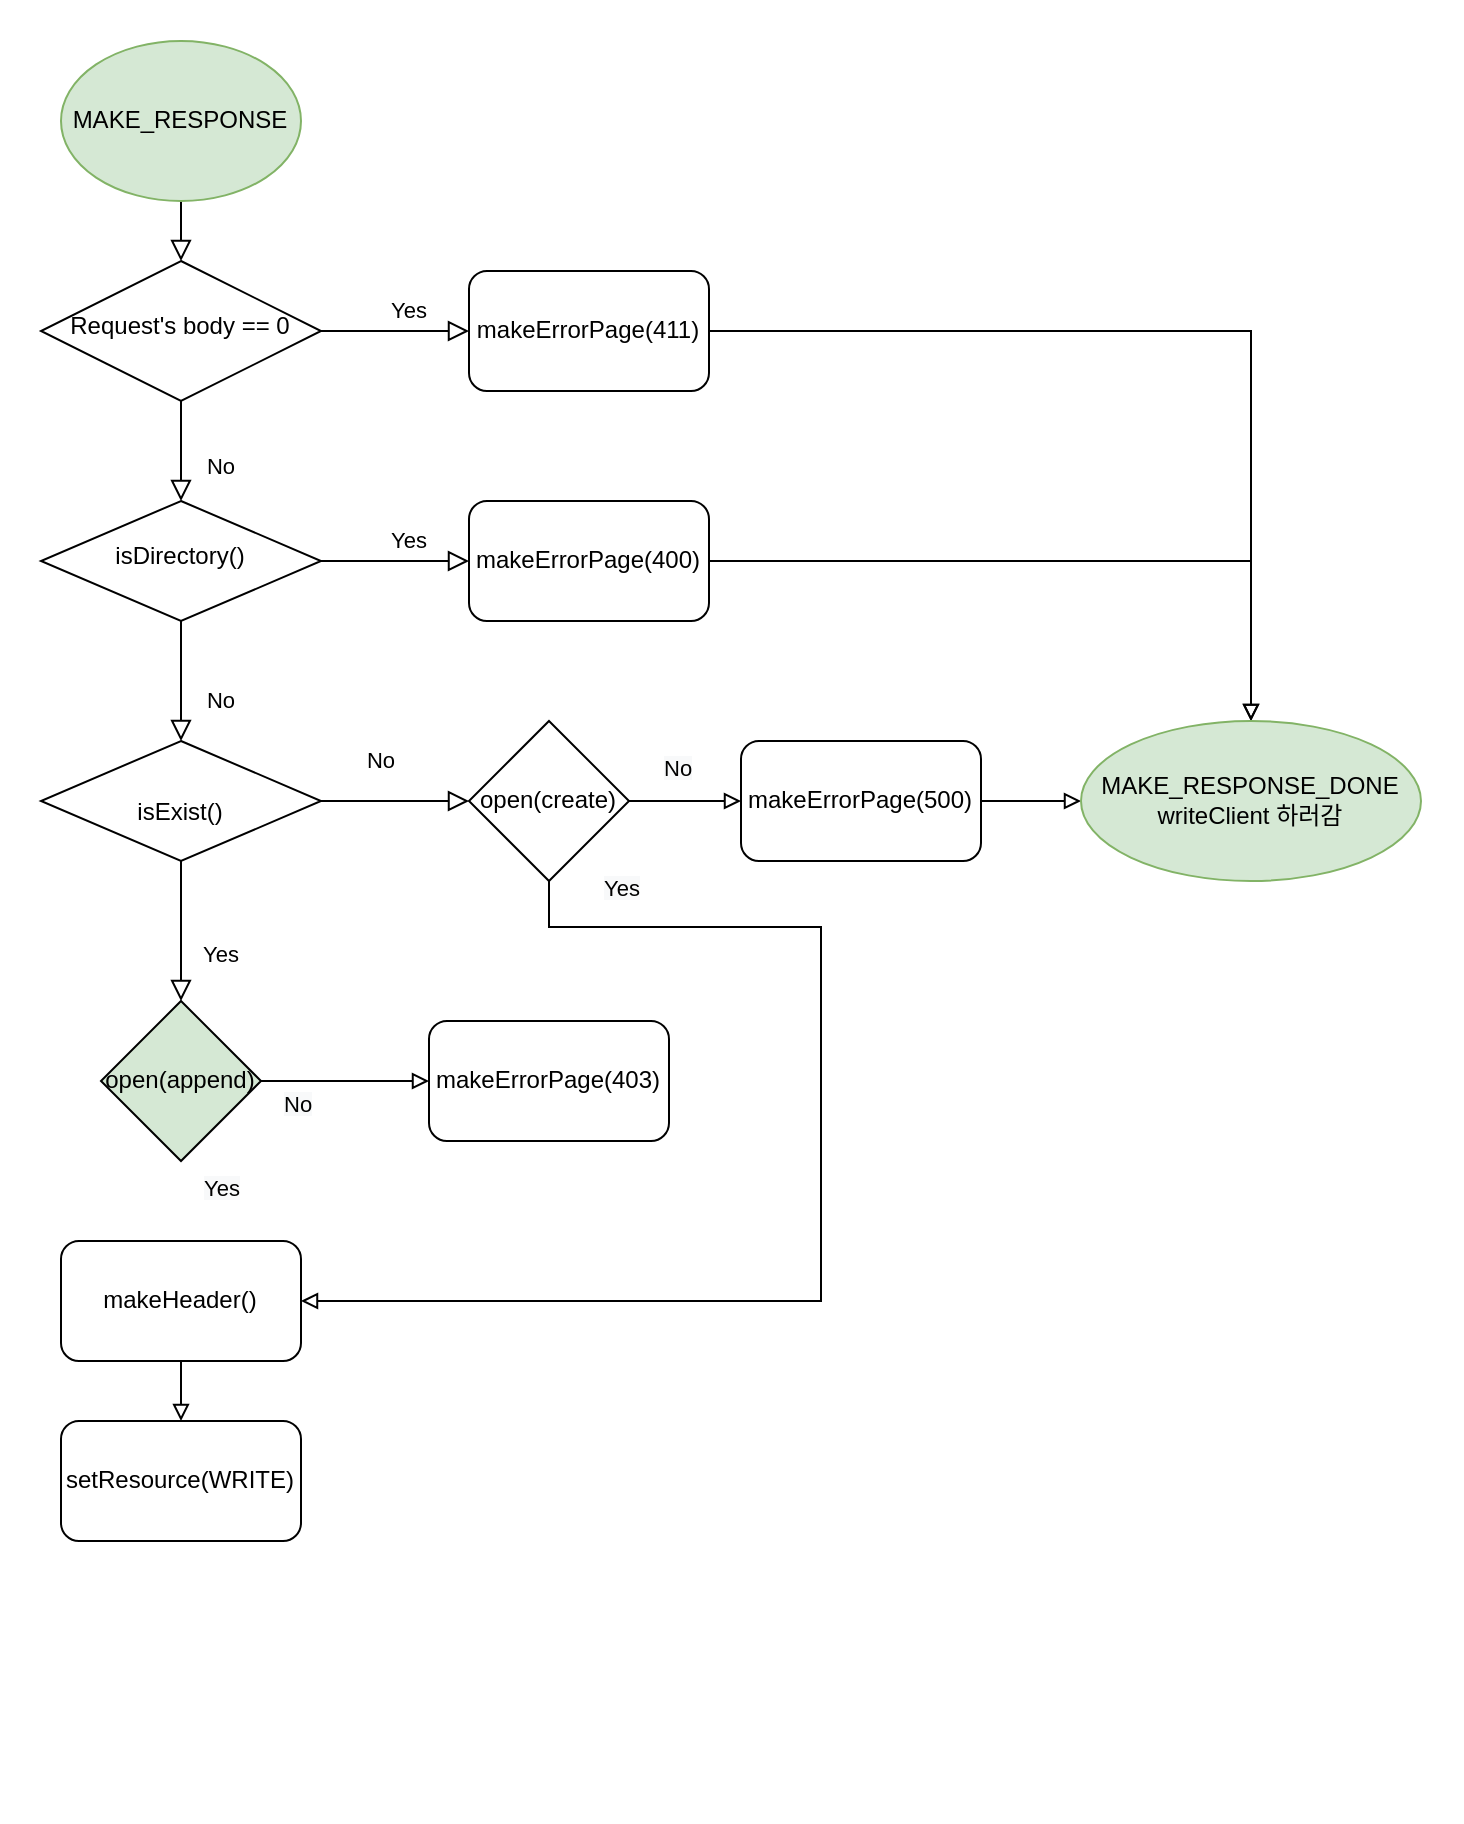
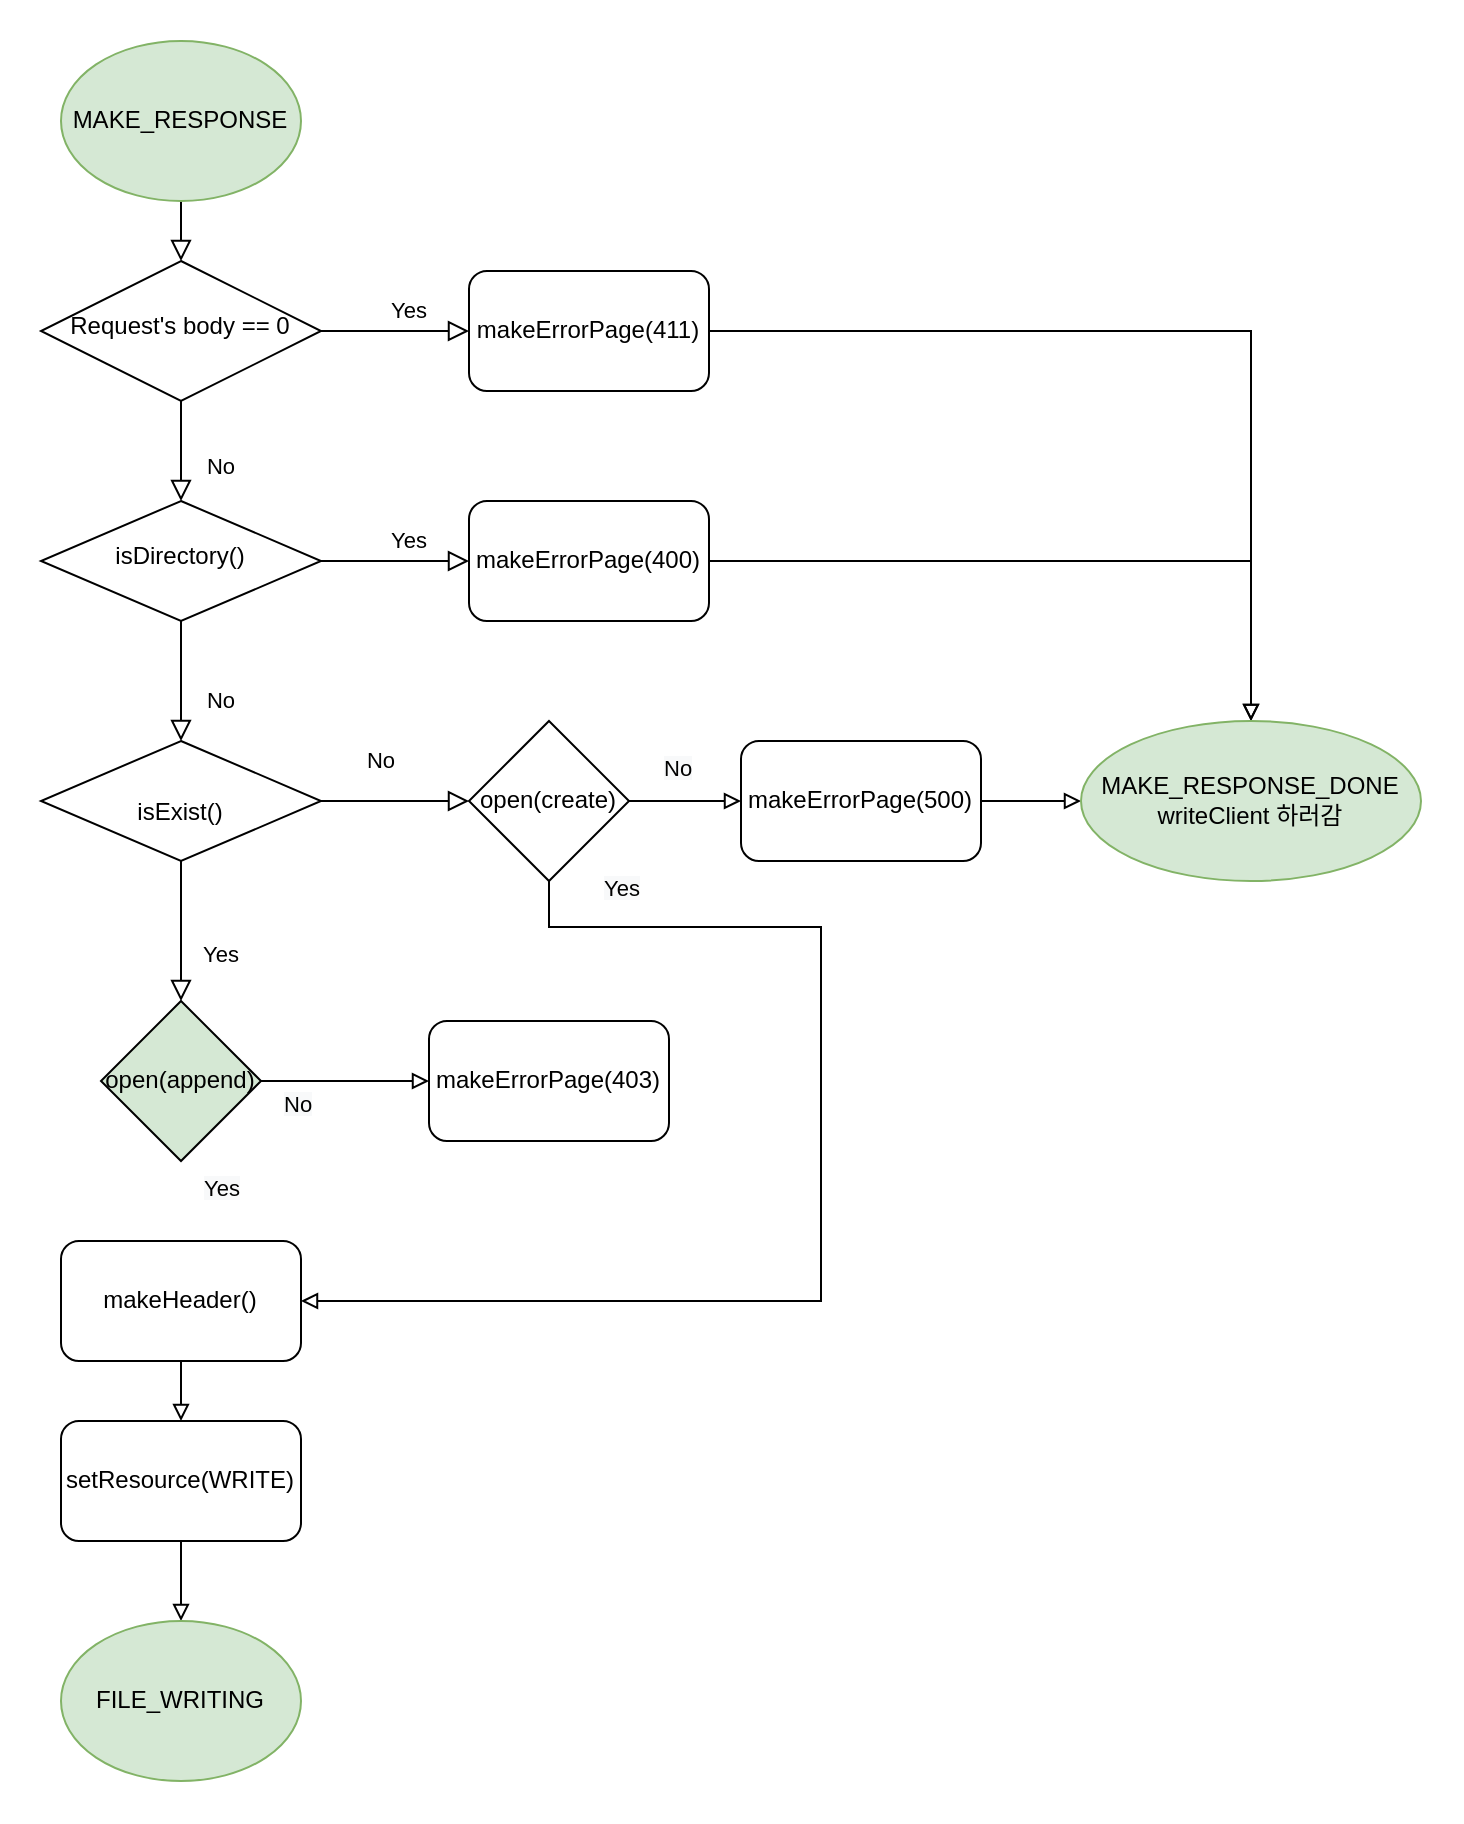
  <mxCell id="0" />
  <mxCell id="1" parent="0" />
  <mxCell id="2" value="" style="rounded=0;html=1;jettySize=auto;orthogonalLoop=1;fontSize=11;endArrow=block;endFill=0;endSize=8;strokeWidth=1;shadow=0;labelBackgroundColor=none;edgeStyle=orthogonalEdgeStyle;exitX=0.5;exitY=1;exitDx=0;exitDy=0;" edge="1" parent="1" target="5" source="6"><mxGeometry relative="1" as="geometry"><mxPoint x="110" y="60" as="sourcePoint" /></mxGeometry></mxCell>
  <mxCell id="3" value="No" style="rounded=0;html=1;jettySize=auto;orthogonalLoop=1;fontSize=11;endArrow=block;endFill=0;endSize=8;strokeWidth=1;shadow=0;labelBackgroundColor=none;edgeStyle=orthogonalEdgeStyle;entryX=0.5;entryY=0;entryDx=0;entryDy=0;" edge="1" parent="1" source="5" target="31"><mxGeometry x="0.333" y="20" relative="1" as="geometry"><mxPoint as="offset" /><mxPoint x="110" y="350" as="targetPoint" /></mxGeometry></mxCell>
  <mxCell id="4" value="Yes" style="edgeStyle=orthogonalEdgeStyle;rounded=0;html=1;jettySize=auto;orthogonalLoop=1;fontSize=11;endArrow=block;endFill=0;endSize=8;strokeWidth=1;shadow=0;labelBackgroundColor=none;entryX=0;entryY=0.5;entryDx=0;entryDy=0;" edge="1" parent="1" source="5" target="8"><mxGeometry x="0.2" y="10" relative="1" as="geometry"><mxPoint as="offset" /><mxPoint x="229" y="150" as="targetPoint" /></mxGeometry></mxCell>
  <mxCell id="5" value="Request's body == 0" style="rhombus;whiteSpace=wrap;html=1;shadow=0;fontFamily=Helvetica;fontSize=12;align=center;strokeWidth=1;spacing=6;spacingTop=-4;" vertex="1" parent="1"><mxGeometry x="20" y="130" width="140" height="70" as="geometry" /></mxCell>
  <mxCell id="6" value="MAKE_RESPONSE" style="ellipse;whiteSpace=wrap;html=1;fillColor=#d5e8d4;strokeColor=#82b366;" vertex="1" parent="1"><mxGeometry x="30" y="20" width="120" height="80" as="geometry" /></mxCell>
  <mxCell id="7" style="edgeStyle=orthogonalEdgeStyle;rounded=0;orthogonalLoop=1;jettySize=auto;html=1;exitX=1;exitY=0.5;exitDx=0;exitDy=0;endArrow=block;endFill=0;" edge="1" parent="1" source="8" target="34"><mxGeometry relative="1" as="geometry" /></mxCell>
  <mxCell id="8" value="makeErrorPage(411)" style="rounded=1;whiteSpace=wrap;html=1;" vertex="1" parent="1"><mxGeometry x="234" y="135" width="120" height="60" as="geometry" /></mxCell>
  <mxCell id="9" value="&lt;br&gt;isExist()&lt;br&gt;" style="rhombus;whiteSpace=wrap;html=1;shadow=0;fontFamily=Helvetica;fontSize=12;align=center;strokeWidth=1;spacing=6;spacingTop=-4;" vertex="1" parent="1"><mxGeometry x="20" y="370" width="140" height="60" as="geometry" /></mxCell>
  <mxCell id="10" value="Yes" style="rounded=0;html=1;jettySize=auto;orthogonalLoop=1;fontSize=11;endArrow=block;endFill=0;endSize=8;strokeWidth=1;shadow=0;labelBackgroundColor=none;edgeStyle=orthogonalEdgeStyle;entryX=0.5;entryY=0;entryDx=0;entryDy=0;exitX=0.5;exitY=1;exitDx=0;exitDy=0;" edge="1" parent="1" source="9" target="22"><mxGeometry x="0.333" y="20" relative="1" as="geometry"><mxPoint as="offset" /><mxPoint x="90" y="440" as="sourcePoint" /><mxPoint x="90" y="537" as="targetPoint" /><Array as="points" /></mxGeometry></mxCell>
  <mxCell id="11" value="No" style="edgeStyle=orthogonalEdgeStyle;rounded=0;html=1;jettySize=auto;orthogonalLoop=1;fontSize=11;endArrow=block;endFill=0;endSize=8;strokeWidth=1;shadow=0;labelBackgroundColor=none;entryX=0;entryY=0.5;entryDx=0;entryDy=0;exitX=1;exitY=0.5;exitDx=0;exitDy=0;" edge="1" parent="1" target="16" source="9"><mxGeometry x="-0.189" y="20" relative="1" as="geometry"><mxPoint as="offset" /><mxPoint x="160" y="425" as="sourcePoint" /><mxPoint x="230" y="425" as="targetPoint" /></mxGeometry></mxCell>
  <mxCell id="12" style="edgeStyle=orthogonalEdgeStyle;rounded=0;orthogonalLoop=1;jettySize=auto;html=1;endArrow=block;endFill=0;entryX=1;entryY=0.5;entryDx=0;entryDy=0;exitX=0.5;exitY=1;exitDx=0;exitDy=0;" edge="1" parent="1" source="16" target="26"><mxGeometry relative="1" as="geometry"><mxPoint x="269.6" y="500.5" as="targetPoint" /><mxPoint x="269.6" y="463" as="sourcePoint" /><Array as="points"><mxPoint x="274" y="463" /><mxPoint x="410" y="463" /><mxPoint x="410" y="650" /></Array></mxGeometry></mxCell>
+ <mxCell id="13" style="edgeStyle=orthogonalEdgeStyle;rounded=0;orthogonalLoop=1;jettySize=auto;html=1;endArrow=block;endFill=0;" edge="1" parent="1" source="14" target="28"><mxGeometry relative="1" as="geometry" /></mxCell>
  <mxCell id="14" value="setResource(WRITE)" style="rounded=1;whiteSpace=wrap;html=1;" vertex="1" parent="1"><mxGeometry x="30" y="710" width="120" height="60" as="geometry" /></mxCell>
  <mxCell id="15" style="edgeStyle=orthogonalEdgeStyle;rounded=0;orthogonalLoop=1;jettySize=auto;html=1;exitX=1;exitY=0.5;exitDx=0;exitDy=0;endArrow=block;endFill=0;entryX=0;entryY=0.5;entryDx=0;entryDy=0;" edge="1" parent="1" source="16" target="20"><mxGeometry relative="1" as="geometry"><mxPoint x="450" y="370.2" as="targetPoint" /></mxGeometry></mxCell>
  <mxCell id="16" value="open(create)" style="rhombus;whiteSpace=wrap;html=1;" vertex="1" parent="1"><mxGeometry x="234" y="360" width="80" height="80" as="geometry" /></mxCell>
  <mxCell id="17" value="&lt;meta charset=&quot;utf-8&quot;&gt;&lt;span style=&quot;color: rgb(0, 0, 0); font-family: helvetica; font-size: 11px; font-style: normal; font-weight: 400; letter-spacing: normal; text-align: center; text-indent: 0px; text-transform: none; word-spacing: 0px; background-color: rgb(248, 249, 250); display: inline; float: none;&quot;&gt;Yes&lt;/span&gt;" style="text;whiteSpace=wrap;html=1;" vertex="1" parent="1"><mxGeometry x="300" y="430" width="40" height="30" as="geometry" /></mxCell>
  <mxCell id="18" value="&lt;meta charset=&quot;utf-8&quot;&gt;&lt;span style=&quot;color: rgb(0, 0, 0); font-family: helvetica; font-size: 11px; font-style: normal; font-weight: 400; letter-spacing: normal; text-align: center; text-indent: 0px; text-transform: none; word-spacing: 0px; background-color: rgb(248, 249, 250); display: inline; float: none;&quot;&gt;No&lt;/span&gt;" style="text;whiteSpace=wrap;html=1;" vertex="1" parent="1"><mxGeometry x="330" y="370" width="40" height="30" as="geometry" /></mxCell>
  <mxCell id="19" style="edgeStyle=orthogonalEdgeStyle;rounded=0;orthogonalLoop=1;jettySize=auto;html=1;endArrow=block;endFill=0;" edge="1" parent="1" source="20" target="34"><mxGeometry relative="1" as="geometry" /></mxCell>
  <mxCell id="20" value="makeErrorPage(500)" style="rounded=1;whiteSpace=wrap;html=1;" vertex="1" parent="1"><mxGeometry x="370" y="370" width="120" height="60" as="geometry" /></mxCell>
  <mxCell id="21" style="edgeStyle=orthogonalEdgeStyle;rounded=0;orthogonalLoop=1;jettySize=auto;html=1;entryX=0;entryY=0.5;entryDx=0;entryDy=0;endArrow=block;endFill=0;" edge="1" parent="1" source="22" target="24"><mxGeometry relative="1" as="geometry" /></mxCell>
  <mxCell id="22" value="open(append)" style="rhombus;whiteSpace=wrap;html=1;fillColor=#d5e8d4;" vertex="1" parent="1"><mxGeometry x="50" y="500" width="80" height="80" as="geometry" /></mxCell>
  <mxCell id="23" value="&lt;meta charset=&quot;utf-8&quot;&gt;&lt;span style=&quot;color: rgb(0, 0, 0); font-family: helvetica; font-size: 11px; font-style: normal; font-weight: 400; letter-spacing: normal; text-align: center; text-indent: 0px; text-transform: none; word-spacing: 0px; background-color: rgb(248, 249, 250); display: inline; float: none;&quot;&gt;No&lt;/span&gt;" style="text;whiteSpace=wrap;html=1;" vertex="1" parent="1"><mxGeometry x="140" y="537.5" width="40" height="30" as="geometry" /></mxCell>
  <mxCell id="24" value="makeErrorPage(403)" style="rounded=1;whiteSpace=wrap;html=1;" vertex="1" parent="1"><mxGeometry x="214" y="510" width="120" height="60" as="geometry" /></mxCell>
  <mxCell id="25" style="edgeStyle=orthogonalEdgeStyle;rounded=0;orthogonalLoop=1;jettySize=auto;html=1;entryX=0.5;entryY=0;entryDx=0;entryDy=0;endArrow=block;endFill=0;" edge="1" parent="1" source="26" target="14"><mxGeometry relative="1" as="geometry" /></mxCell>
  <mxCell id="26" value="makeHeader()" style="rounded=1;whiteSpace=wrap;html=1;" vertex="1" parent="1"><mxGeometry x="30" y="620" width="120" height="60" as="geometry" /></mxCell>
  <mxCell id="27" value="&lt;meta charset=&quot;utf-8&quot;&gt;&lt;span style=&quot;color: rgb(0, 0, 0); font-family: helvetica; font-size: 11px; font-style: normal; font-weight: 400; letter-spacing: normal; text-align: center; text-indent: 0px; text-transform: none; word-spacing: 0px; background-color: rgb(248, 249, 250); display: inline; float: none;&quot;&gt;Yes&lt;/span&gt;" style="text;whiteSpace=wrap;html=1;" vertex="1" parent="1"><mxGeometry x="100" y="580" width="40" height="30" as="geometry" /></mxCell>
+ <mxCell id="28" value="FILE_WRITING" style="ellipse;whiteSpace=wrap;html=1;fillColor=#d5e8d4;strokeColor=#82b366;" vertex="1" parent="1"><mxGeometry x="30" y="810" width="120" height="80" as="geometry" /></mxCell>
  <mxCell id="29" value="No" style="rounded=0;html=1;jettySize=auto;orthogonalLoop=1;fontSize=11;endArrow=block;endFill=0;endSize=8;strokeWidth=1;shadow=0;labelBackgroundColor=none;edgeStyle=orthogonalEdgeStyle;" edge="1" parent="1" source="31"><mxGeometry x="0.333" y="20" relative="1" as="geometry"><mxPoint as="offset" /><mxPoint x="90" y="370" as="targetPoint" /></mxGeometry></mxCell>
  <mxCell id="30" value="Yes" style="edgeStyle=orthogonalEdgeStyle;rounded=0;html=1;jettySize=auto;orthogonalLoop=1;fontSize=11;endArrow=block;endFill=0;endSize=8;strokeWidth=1;shadow=0;labelBackgroundColor=none;entryX=0;entryY=0.5;entryDx=0;entryDy=0;" edge="1" parent="1" source="31" target="33"><mxGeometry x="0.2" y="10" relative="1" as="geometry"><mxPoint as="offset" /><mxPoint x="229" y="270" as="targetPoint" /></mxGeometry></mxCell>
  <mxCell id="31" value="isDirectory()" style="rhombus;whiteSpace=wrap;html=1;shadow=0;fontFamily=Helvetica;fontSize=12;align=center;strokeWidth=1;spacing=6;spacingTop=-4;" vertex="1" parent="1"><mxGeometry x="20" y="250" width="140" height="60" as="geometry" /></mxCell>
  <mxCell id="32" style="edgeStyle=orthogonalEdgeStyle;rounded=0;orthogonalLoop=1;jettySize=auto;html=1;endArrow=block;endFill=0;" edge="1" parent="1" source="33" target="34"><mxGeometry relative="1" as="geometry" /></mxCell>
  <mxCell id="33" value="makeErrorPage(400)" style="rounded=1;whiteSpace=wrap;html=1;" vertex="1" parent="1"><mxGeometry x="234" y="250" width="120" height="60" as="geometry" /></mxCell>
  <mxCell id="34" value="MAKE_RESPONSE_DONE&lt;br&gt;writeClient 하러감" style="ellipse;whiteSpace=wrap;html=1;fillColor=#d5e8d4;strokeColor=#82b366;" vertex="1" parent="1"><mxGeometry x="540" y="360" width="170" height="80" as="geometry" /></mxCell>
